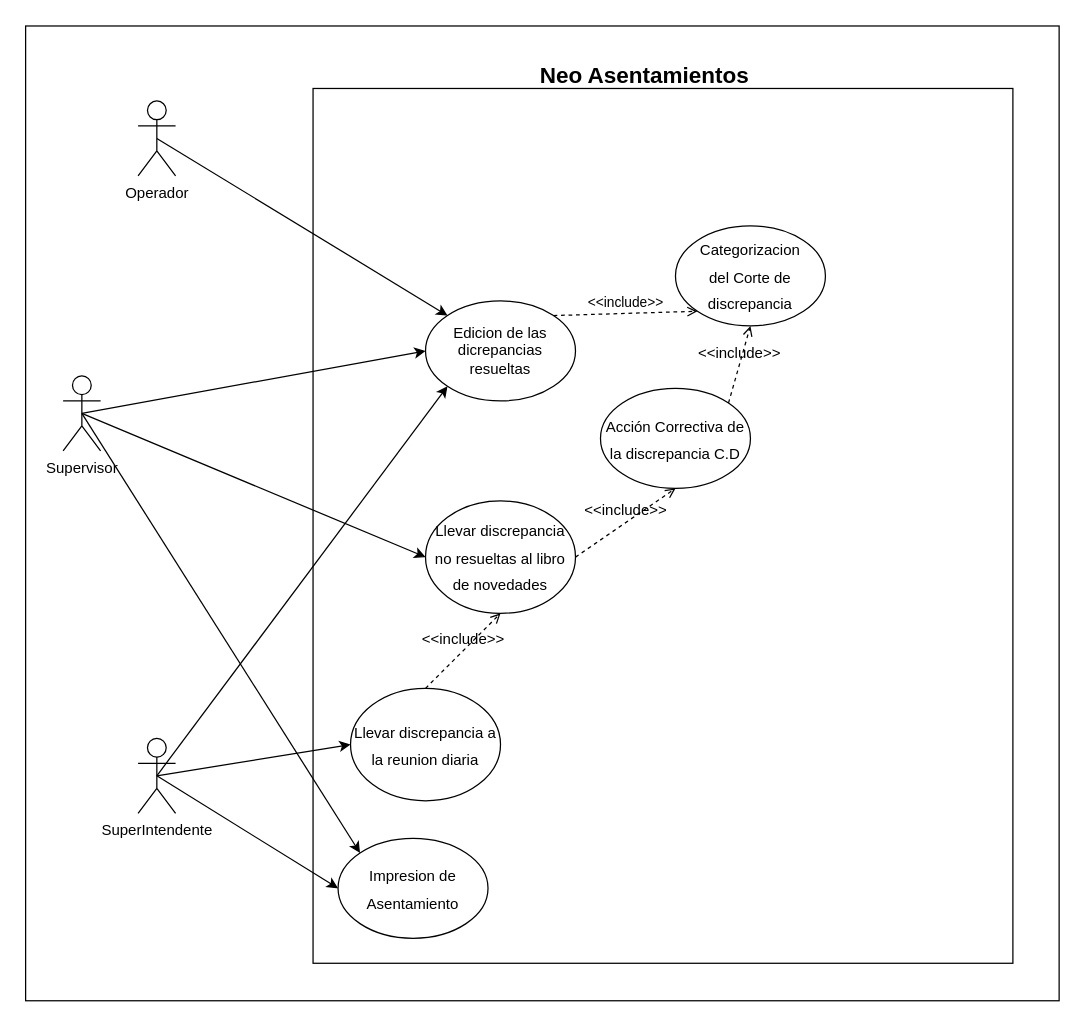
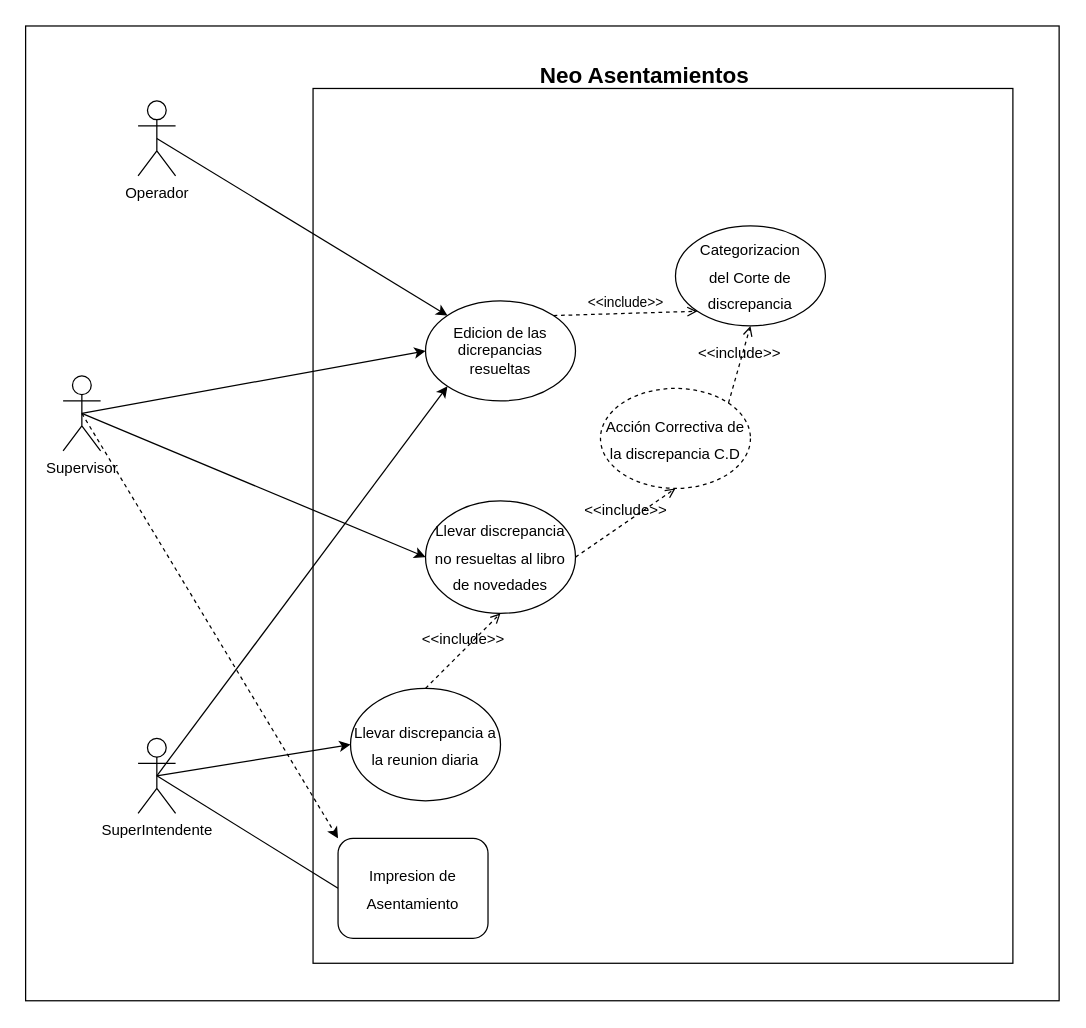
  <mxCell id="0" />
  <mxCell id="1" parent="0" />
  <mxCell id="2" value="" style="rounded=0;whiteSpace=wrap;html=1;" parent="1" vertex="1"><mxGeometry y="20" width="827" height="780" as="geometry" x="20" /></mxCell>
  <mxCell id="3" value="" style="rounded=0;whiteSpace=wrap;html=1;" parent="1" vertex="1"><mxGeometry x="250" y="70" width="560" height="700" as="geometry" /></mxCell>
  <mxCell id="4" style="edgeStyle=none;html=1;exitX=0.5;exitY=0.5;exitDx=0;exitDy=0;exitPerimeter=0;entryX=0;entryY=0.5;entryDx=0;entryDy=0;fontSize=12;" parent="1" source="7" target="19" edge="1"><mxGeometry relative="1" as="geometry" /></mxCell>
- <mxCell id="5" style="edgeStyle=none;html=1;exitX=0.5;exitY=0.5;exitDx=0;exitDy=0;exitPerimeter=0;entryX=0;entryY=0;entryDx=0;entryDy=0;fontSize=12;" parent="1" source="7" target="15" edge="1"><mxGeometry relative="1" as="geometry" /></mxCell>
+ <mxCell id="5" style="edgeStyle=none;html=1;exitX=0.5;exitY=0.5;exitDx=0;exitDy=0;exitPerimeter=0;entryX=0;entryY=0;entryDx=0;entryDy=0;fontSize=12;dashed=1;" parent="1" source="7" target="15" edge="1"><mxGeometry relative="1" as="geometry" /></mxCell>
  <mxCell id="6" style="edgeStyle=none;html=1;exitX=0.5;exitY=0.5;exitDx=0;exitDy=0;exitPerimeter=0;entryX=0;entryY=0.5;entryDx=0;entryDy=0;" parent="1" source="7" target="18" edge="1"><mxGeometry relative="1" as="geometry" /></mxCell>
  <mxCell id="7" value="Supervisor&lt;br&gt;" style="shape=umlActor;verticalLabelPosition=bottom;verticalAlign=top;html=1;outlineConnect=0;" parent="1" vertex="1"><mxGeometry x="50" y="300" width="30" height="60" as="geometry" /></mxCell>
- <mxCell id="8" style="edgeStyle=none;html=1;exitX=0.5;exitY=0.5;exitDx=0;exitDy=0;exitPerimeter=0;fontSize=12;entryX=0;entryY=0.5;entryDx=0;entryDy=0;" parent="1" source="11" target="15" edge="1"><mxGeometry relative="1" as="geometry" /></mxCell>
+ <mxCell id="8" style="edgeStyle=none;html=1;exitX=0.5;exitY=0.5;exitDx=0;exitDy=0;exitPerimeter=0;fontSize=12;entryX=0;entryY=0.5;entryDx=0;entryDy=0;endArrow=none;" parent="1" source="11" target="15" edge="1"><mxGeometry relative="1" as="geometry" /></mxCell>
  <mxCell id="9" style="edgeStyle=none;html=1;exitX=0.5;exitY=0.5;exitDx=0;exitDy=0;exitPerimeter=0;entryX=0;entryY=0.5;entryDx=0;entryDy=0;fontSize=12;" parent="1" source="11" target="20" edge="1"><mxGeometry relative="1" as="geometry" /></mxCell>
  <mxCell id="10" style="edgeStyle=none;html=1;exitX=0.5;exitY=0.5;exitDx=0;exitDy=0;exitPerimeter=0;entryX=0;entryY=1;entryDx=0;entryDy=0;" parent="1" source="11" target="18" edge="1"><mxGeometry relative="1" as="geometry" /></mxCell>
  <mxCell id="11" value="SuperIntendente" style="shape=umlActor;verticalLabelPosition=bottom;verticalAlign=top;html=1;outlineConnect=0;" parent="1" vertex="1"><mxGeometry x="110" y="590" width="30" height="60" as="geometry" /></mxCell>
  <mxCell id="12" style="edgeStyle=none;html=1;exitX=0.5;exitY=0.5;exitDx=0;exitDy=0;exitPerimeter=0;entryX=0;entryY=0;entryDx=0;entryDy=0;" parent="1" source="13" target="18" edge="1"><mxGeometry relative="1" as="geometry" /></mxCell>
  <mxCell id="13" value="Operador" style="shape=umlActor;verticalLabelPosition=bottom;verticalAlign=top;html=1;outlineConnect=0;" parent="1" vertex="1"><mxGeometry x="110" y="80" width="30" height="60" as="geometry" /></mxCell>
  <mxCell id="14" value="&lt;b&gt;&lt;font style=&quot;font-size: 18px;&quot;&gt;Neo Asentamientos&lt;/font&gt;&lt;/b&gt;" style="text;html=1;align=center;verticalAlign=middle;resizable=0;points=[];autosize=1;strokeColor=none;fillColor=none;" parent="1" vertex="1"><mxGeometry x="420" y="40" width="190" height="40" as="geometry" /></mxCell>
- <mxCell id="15" value="&lt;font style=&quot;font-size: 12px;&quot;&gt;Impresion de Asentamiento&lt;/font&gt;" style="ellipse;whiteSpace=wrap;html=1;fontSize=18;" parent="1" vertex="1"><mxGeometry x="270" y="670" width="120" height="80" as="geometry" /></mxCell>
+ <mxCell id="15" value="&lt;font style=&quot;font-size: 12px;&quot;&gt;Impresion de Asentamiento&lt;/font&gt;" style="whiteSpace=wrap;html=1;fontSize=18;rounded=1;" parent="1" vertex="1"><mxGeometry x="270" y="670" width="120" height="80" as="geometry" /></mxCell>
  <mxCell id="16" value="&lt;font style=&quot;font-size: 12px;&quot;&gt;Categorizacion &lt;br&gt;del Corte de discrepancia&lt;/font&gt;" style="ellipse;whiteSpace=wrap;html=1;fontSize=18;" parent="1" vertex="1"><mxGeometry x="540" y="180" width="120" height="80" as="geometry" /></mxCell>
- <mxCell id="17" value="&lt;span style=&quot;font-size: 12px;&quot;&gt;Acción Correctiva de la discrepancia C.D&lt;/span&gt;" style="ellipse;whiteSpace=wrap;html=1;fontSize=18;" parent="1" vertex="1"><mxGeometry x="480" y="310" width="120" height="80" as="geometry" /></mxCell>
+ <mxCell id="17" value="&lt;span style=&quot;font-size: 12px;&quot;&gt;Acción Correctiva de la discrepancia C.D&lt;/span&gt;" style="ellipse;whiteSpace=wrap;html=1;fontSize=18;dashed=1;" parent="1" vertex="1"><mxGeometry x="480" y="310" width="120" height="80" as="geometry" /></mxCell>
  <mxCell id="18" value="Edicion de las dicrepancias resueltas" style="ellipse;whiteSpace=wrap;html=1;fontSize=12;" parent="1" vertex="1"><mxGeometry x="340" y="240" width="120" height="80" as="geometry" /></mxCell>
  <mxCell id="19" value="&lt;span style=&quot;font-size: 12px;&quot;&gt;Llevar discrepancia no resueltas al libro de novedades&lt;/span&gt;" style="ellipse;whiteSpace=wrap;html=1;fontSize=18;" parent="1" vertex="1"><mxGeometry x="340" y="400" width="120" height="90" as="geometry" /></mxCell>
  <mxCell id="20" value="&lt;span style=&quot;font-size: 12px;&quot;&gt;Llevar discrepancia a la reunion diaria&lt;/span&gt;" style="ellipse;whiteSpace=wrap;html=1;fontSize=18;" parent="1" vertex="1"><mxGeometry x="280" y="550" width="120" height="90" as="geometry" /></mxCell>
  <mxCell id="21" value="&amp;lt;&amp;lt;include&amp;gt;&amp;gt;" style="html=1;verticalAlign=bottom;labelBackgroundColor=none;endArrow=open;endFill=0;dashed=1;fontSize=12;entryX=0.5;entryY=1;entryDx=0;entryDy=0;exitX=1;exitY=0;exitDx=0;exitDy=0;" parent="1" source="17" target="16" edge="1"><mxGeometry width="160" relative="1" as="geometry"><mxPoint x="400" y="290" as="sourcePoint" /><mxPoint x="560" y="290" as="targetPoint" /></mxGeometry></mxCell>
  <mxCell id="22" value="&amp;lt;&amp;lt;include&amp;gt;&amp;gt;" style="html=1;verticalAlign=bottom;labelBackgroundColor=none;endArrow=open;endFill=0;dashed=1;fontSize=12;entryX=0.5;entryY=1;entryDx=0;entryDy=0;exitX=1;exitY=0.5;exitDx=0;exitDy=0;" parent="1" source="19" target="17" edge="1"><mxGeometry width="160" relative="1" as="geometry"><mxPoint x="582.426" y="331.716" as="sourcePoint" /><mxPoint x="610" y="280" as="targetPoint" /></mxGeometry></mxCell>
  <mxCell id="23" value="&amp;lt;&amp;lt;include&amp;gt;&amp;gt;" style="html=1;verticalAlign=bottom;labelBackgroundColor=none;endArrow=open;endFill=0;dashed=1;fontSize=12;exitX=0.5;exitY=0;exitDx=0;exitDy=0;entryX=0.5;entryY=1;entryDx=0;entryDy=0;" parent="1" source="20" target="19" edge="1"><mxGeometry width="160" relative="1" as="geometry"><mxPoint x="340" y="430" as="sourcePoint" /><mxPoint x="500" y="430" as="targetPoint" /></mxGeometry></mxCell>
  <mxCell id="24" value="&amp;lt;&amp;lt;include&amp;gt;&amp;gt;" style="html=1;verticalAlign=bottom;labelBackgroundColor=none;endArrow=open;endFill=0;dashed=1;exitX=1;exitY=0;exitDx=0;exitDy=0;entryX=0;entryY=1;entryDx=0;entryDy=0;" parent="1" source="18" target="16" edge="1"><mxGeometry width="160" relative="1" as="geometry"><mxPoint x="350" y="270" as="sourcePoint" /><mxPoint x="510" y="270" as="targetPoint" /></mxGeometry></mxCell>
